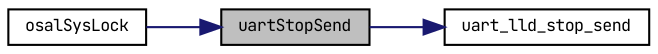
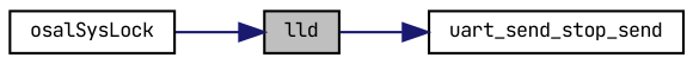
  digraph {
    fontname="JetBrains Mono"
    rankdir=LR
    node [color=black fontname="JetBrains Mono" fontsize=8 shape=record]
    edge [color=midnightblue fontname="JetBrains Mono" fontsize=8 labelfontname=Helvetica labelfontsize=8 style=solid]
-   n1 [fillcolor=grey75 fontcolor=black height=0.2 label=uartStopSend style=filled width=0.4]
-   n2 [height=0.2 label=uart_lld_stop_send width=0.4]
+   n1 [fillcolor=grey75 fontcolor=black height=0.2 label=lld style=filled width=0.4]
+   n2 [height=0.2 label=uart_send_stop_send width=0.4]
    n3 [height=0.2 label=osalSysLock width=0.4]
    n1 -> n2
    n3 -> n1
  }
